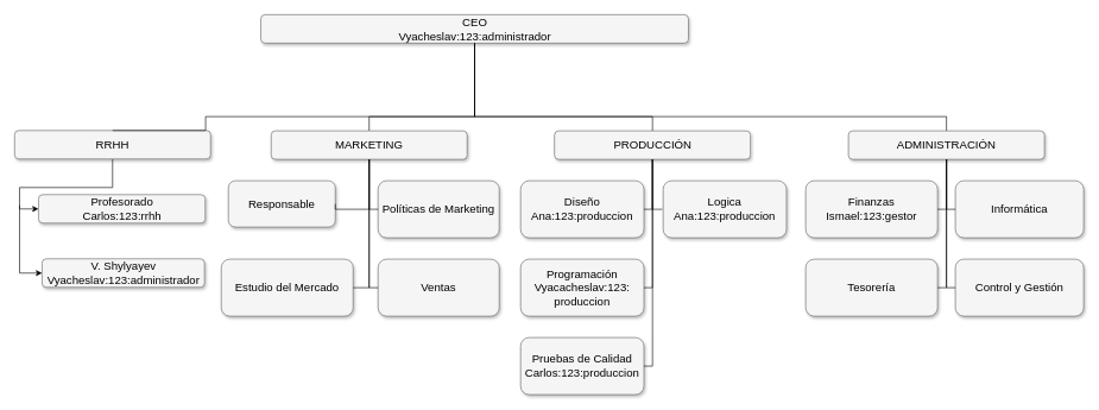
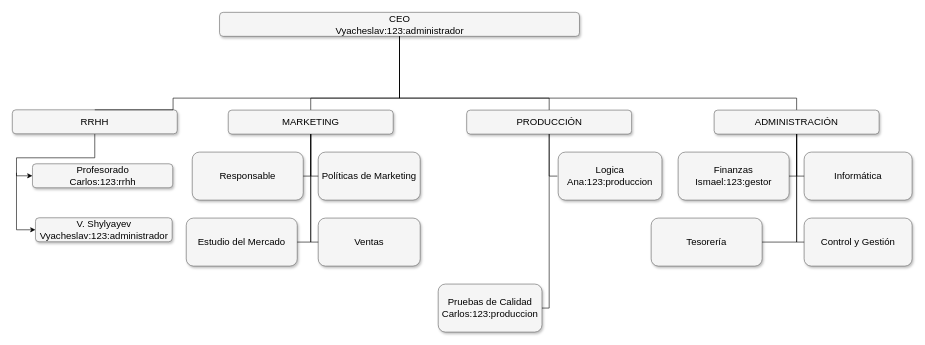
  <mxCell id="0" />
  <mxCell id="1" parent="0" />
  <mxCell id="2" style="edgeStyle=elbowEdgeStyle;rounded=0;jumpSize=1;orthogonalLoop=1;jettySize=auto;elbow=vertical;html=1;exitX=0.5;exitY=1;exitDx=0;exitDy=0;entryX=0.5;entryY=0;entryDx=0;entryDy=0;strokeColor=#000000;fillColor=#FFF;fontSize=12;fontColor=#000000;endArrow=none;endFill=0;" edge="1" parent="1" source="3" target="4"><mxGeometry relative="1" as="geometry"><Array as="points"><mxPoint x="640" y="163" /></Array></mxGeometry></mxCell>
  <mxCell id="3" value="CEO&lt;br&gt;Vyacheslav:123:administrador" style="whiteSpace=wrap;html=1;rounded=1;shadow=1;strokeWidth=1;fontSize=16;align=center;fillColor=#f5f5f5;strokeColor=#666666;" vertex="1" parent="1"><mxGeometry x="365.5" y="20" width="600" height="40" as="geometry" /></mxCell>
  <mxCell id="4" value="MARKETING" style="whiteSpace=wrap;html=1;rounded=1;shadow=1;strokeWidth=1;fontSize=16;align=center;fillColor=#f5f5f5;strokeColor=#666666;" vertex="1" parent="1"><mxGeometry x="380" y="183" width="275" height="40" as="geometry" /></mxCell>
  <mxCell id="5" value="" style="edgeStyle=orthogonalEdgeStyle;rounded=0;orthogonalLoop=1;jettySize=auto;html=1;exitX=0.5;exitY=1;exitDx=0;exitDy=0;" edge="1" parent="1" source="6" target="8"><mxGeometry relative="1" as="geometry"><Array as="points"><mxPoint x="157" y="262.5" /><mxPoint x="27" y="262.5" /><mxPoint x="27" y="292.5" /></Array></mxGeometry></mxCell>
  <mxCell id="6" value="RRHH" style="whiteSpace=wrap;html=1;rounded=1;shadow=1;strokeWidth=1;fontSize=16;align=center;fillColor=#f5f5f5;strokeColor=#666666;" vertex="1" parent="1"><mxGeometry x="20" y="182.5" width="275" height="40" as="geometry" /></mxCell>
  <mxCell id="7" value="" style="edgeStyle=orthogonalEdgeStyle;rounded=0;orthogonalLoop=1;jettySize=auto;html=1;" edge="1" parent="1" target="9"><mxGeometry relative="1" as="geometry"><mxPoint x="27" y="287.5" as="sourcePoint" /><Array as="points"><mxPoint x="27" y="382.5" /></Array></mxGeometry></mxCell>
  <mxCell id="8" value="Profesorado&lt;br&gt;Carlos:123:rrhh" style="whiteSpace=wrap;html=1;rounded=1;shadow=1;strokeWidth=1;fontSize=16;align=center;fillColor=#f5f5f5;strokeColor=#666666;" vertex="1" parent="1"><mxGeometry x="53.5" y="272.5" width="234" height="40" as="geometry" /></mxCell>
  <mxCell id="9" value="V. Shylyayev&lt;br&gt;Vyacheslav:123:administrador" style="whiteSpace=wrap;html=1;rounded=1;shadow=1;strokeWidth=1;fontSize=16;align=center;fillColor=#f5f5f5;strokeColor=#666666;" vertex="1" parent="1"><mxGeometry x="58.5" y="362.5" width="228" height="40" as="geometry" /></mxCell>
  <mxCell id="10" style="edgeStyle=elbowEdgeStyle;rounded=0;jumpSize=1;orthogonalLoop=1;jettySize=auto;elbow=vertical;html=1;exitX=0.5;exitY=0;exitDx=0;exitDy=0;entryX=0.5;entryY=1;entryDx=0;entryDy=0;endArrow=none;endFill=0;strokeColor=#000000;fillColor=#FFF;fontSize=12;fontColor=#000000;" edge="1" parent="1" source="11" target="3"><mxGeometry relative="1" as="geometry"><Array as="points"><mxPoint x="810" y="163" /></Array></mxGeometry></mxCell>
  <mxCell id="11" value="PRODUCCIÓN" style="whiteSpace=wrap;html=1;rounded=1;shadow=1;strokeWidth=1;fontSize=16;align=center;fillColor=#f5f5f5;strokeColor=#666666;" vertex="1" parent="1"><mxGeometry x="777.5" y="183" width="275" height="40" as="geometry" /></mxCell>
  <mxCell id="12" style="edgeStyle=elbowEdgeStyle;rounded=0;jumpSize=1;orthogonalLoop=1;jettySize=auto;elbow=vertical;html=1;exitX=0.5;exitY=0;exitDx=0;exitDy=0;entryX=0.5;entryY=1;entryDx=0;entryDy=0;endArrow=none;endFill=0;strokeColor=#000000;fillColor=#FFF;fontSize=12;fontColor=#000000;" edge="1" parent="1" source="13" target="3"><mxGeometry relative="1" as="geometry"><Array as="points"><mxPoint x="980" y="163" /></Array></mxGeometry></mxCell>
  <mxCell id="13" value="ADMINISTRACIÓN" style="whiteSpace=wrap;html=1;rounded=1;shadow=1;strokeWidth=1;fontSize=16;align=center;fillColor=#f5f5f5;strokeColor=#666666;" vertex="1" parent="1"><mxGeometry x="1190" y="183" width="275" height="40" as="geometry" /></mxCell>
- <mxCell id="14" value="Responsable" style="whiteSpace=wrap;html=1;rounded=1;shadow=1;strokeWidth=1;fontSize=16;align=center;fillColor=#f5f5f5;strokeColor=#666666;" vertex="1" parent="1"><mxGeometry x="320" y="253" width="150" height="65" as="geometry" /></mxCell>
+ <mxCell id="14" value="Responsable" style="whiteSpace=wrap;html=1;rounded=1;shadow=1;strokeWidth=1;fontSize=16;align=center;fillColor=#f5f5f5;strokeColor=#666666;" vertex="1" parent="1"><mxGeometry x="320" y="253" width="185" height="80" as="geometry" /></mxCell>
  <mxCell id="15" value="Políticas de Marketing" style="whiteSpace=wrap;html=1;rounded=1;shadow=1;strokeWidth=1;fontSize=16;align=center;fillColor=#f5f5f5;strokeColor=#666666;" vertex="1" parent="1"><mxGeometry x="530" y="253" width="170" height="80" as="geometry" /></mxCell>
- <mxCell id="16" value="Diseño&lt;br&gt;Ana:123:produccion" style="whiteSpace=wrap;html=1;rounded=1;shadow=1;strokeWidth=1;fontSize=16;align=center;fillColor=#f5f5f5;strokeColor=#666666;" vertex="1" parent="1"><mxGeometry x="730" y="253" width="173" height="80" as="geometry" /></mxCell>
  <mxCell id="17" value="Finanzas&lt;br&gt;Ismael:123:gestor" style="whiteSpace=wrap;html=1;rounded=1;shadow=1;strokeWidth=1;fontSize=16;align=center;fillColor=#f5f5f5;strokeColor=#666666;" vertex="1" parent="1"><mxGeometry x="1130" y="253" width="185" height="80" as="geometry" /></mxCell>
  <mxCell id="18" value="Informática" style="whiteSpace=wrap;html=1;rounded=1;shadow=1;strokeWidth=1;fontSize=16;align=center;fillColor=#f5f5f5;strokeColor=#666666;" vertex="1" parent="1"><mxGeometry x="1340" y="253" width="180" height="80" as="geometry" /></mxCell>
  <mxCell id="19" value="Estudio del Mercado" style="whiteSpace=wrap;html=1;rounded=1;shadow=1;strokeWidth=1;fontSize=16;align=center;fillColor=#f5f5f5;strokeColor=#666666;" vertex="1" parent="1"><mxGeometry x="310" y="363" width="185" height="80" as="geometry" /></mxCell>
  <mxCell id="20" value="&lt;span&gt;Ventas&lt;/span&gt;" style="whiteSpace=wrap;html=1;rounded=1;shadow=1;strokeWidth=1;fontSize=16;align=center;fillColor=#f5f5f5;strokeColor=#666666;" vertex="1" parent="1"><mxGeometry x="530" y="363" width="170" height="80" as="geometry" /></mxCell>
- <mxCell id="21" value="Programación&lt;br&gt;Vyacacheslav:123:&lt;br&gt;produccion" style="whiteSpace=wrap;html=1;rounded=1;shadow=1;strokeWidth=1;fontSize=16;align=center;fillColor=#f5f5f5;strokeColor=#666666;" vertex="1" parent="1"><mxGeometry x="730" y="363" width="173" height="80" as="geometry" /></mxCell>
- <mxCell id="22" value="&lt;span&gt;Tesorería&lt;br&gt;&lt;/span&gt;" style="whiteSpace=wrap;html=1;rounded=1;shadow=1;strokeWidth=1;fontSize=16;align=center;fillColor=#f5f5f5;strokeColor=#666666;" vertex="1" parent="1"><mxGeometry x="1130" y="363" width="185" height="80" as="geometry" /></mxCell>
+ <mxCell id="22" value="&lt;span&gt;Tesorería&lt;br&gt;&lt;/span&gt;" style="whiteSpace=wrap;html=1;rounded=1;shadow=1;strokeWidth=1;fontSize=16;align=center;fillColor=#f5f5f5;strokeColor=#666666;" vertex="1" parent="1"><mxGeometry x="1085" y="363" width="185" height="80" as="geometry" /></mxCell>
  <mxCell id="23" value="&lt;span&gt;Control y Gestión&lt;/span&gt;" style="whiteSpace=wrap;html=1;rounded=1;shadow=1;strokeWidth=1;fontSize=16;align=center;fillColor=#f5f5f5;strokeColor=#666666;" vertex="1" parent="1"><mxGeometry x="1340" y="363" width="180" height="80" as="geometry" /></mxCell>
  <mxCell id="24" value="Pruebas de Calidad&lt;br&gt;Carlos:123:produccion" style="whiteSpace=wrap;html=1;rounded=1;shadow=1;strokeWidth=1;fontSize=16;align=center;fillColor=#f5f5f5;strokeColor=#666666;" vertex="1" parent="1"><mxGeometry x="730" y="473" width="173" height="80" as="geometry" /></mxCell>
  <mxCell id="25" style="edgeStyle=orthogonalEdgeStyle;html=1;startSize=6;endFill=0;endSize=6;strokeWidth=1;fontSize=16;rounded=0;endArrow=none;exitX=0.5;exitY=1;exitDx=0;exitDy=0;entryX=0.5;entryY=0;entryDx=0;entryDy=0;" edge="1" parent="1" source="3" target="6"><mxGeometry relative="1" as="geometry"><Array as="points"><mxPoint x="665" y="163" /><mxPoint x="288" y="163" /></Array><mxPoint x="665.324" y="149.471" as="sourcePoint" /></mxGeometry></mxCell>
  <mxCell id="26" style="edgeStyle=orthogonalEdgeStyle;html=1;startSize=6;endFill=0;endSize=6;strokeWidth=1;fontSize=16;rounded=0;endArrow=none;entryX=1;entryY=0.5;" edge="1" parent="1" source="4" target="14"><mxGeometry relative="1" as="geometry"><Array as="points"><mxPoint x="517" y="293" /></Array></mxGeometry></mxCell>
  <mxCell id="27" style="edgeStyle=orthogonalEdgeStyle;html=1;startSize=6;endFill=0;endSize=6;strokeWidth=1;fontSize=16;rounded=0;endArrow=none;entryX=1;entryY=0.5;" edge="1" parent="1" source="4" target="19"><mxGeometry relative="1" as="geometry"><Array as="points"><mxPoint x="518" y="403" /></Array></mxGeometry></mxCell>
  <mxCell id="28" style="edgeStyle=orthogonalEdgeStyle;html=1;startSize=6;endFill=0;endSize=6;strokeWidth=1;fontSize=16;rounded=0;endArrow=none;entryX=0;entryY=0.5;" edge="1" parent="1" source="4" target="15"><mxGeometry relative="1" as="geometry"><Array as="points"><mxPoint x="517" y="293" /></Array></mxGeometry></mxCell>
  <mxCell id="29" style="edgeStyle=orthogonalEdgeStyle;html=1;startSize=6;endFill=0;endSize=6;strokeWidth=1;fontSize=16;rounded=0;endArrow=none;entryX=0;entryY=0.5;" edge="1" parent="1" source="4" target="20"><mxGeometry relative="1" as="geometry"><Array as="points"><mxPoint x="517" y="403" /></Array></mxGeometry></mxCell>
- <mxCell id="30" style="edgeStyle=orthogonalEdgeStyle;html=1;startSize=6;endFill=0;endSize=6;strokeWidth=1;fontSize=16;rounded=0;endArrow=none;entryX=1;entryY=0.5;" edge="1" parent="1" source="11" target="16"><mxGeometry relative="1" as="geometry"><Array as="points"><mxPoint x="915.5" y="293" /></Array></mxGeometry></mxCell>
  <mxCell id="31" style="edgeStyle=orthogonalEdgeStyle;html=1;startSize=6;endFill=0;endSize=6;strokeWidth=1;fontSize=16;rounded=0;endArrow=none;entryX=0;entryY=0.5;" edge="1" parent="1" source="11"><mxGeometry relative="1" as="geometry"><Array as="points"><mxPoint x="915.5" y="293" /></Array><mxPoint x="928.714" y="293" as="targetPoint" /></mxGeometry></mxCell>
- <mxCell id="32" style="edgeStyle=orthogonalEdgeStyle;html=1;startSize=6;endFill=0;endSize=6;strokeWidth=1;fontSize=16;rounded=0;endArrow=none;entryX=1;entryY=0.5;" edge="1" parent="1" source="11" target="21"><mxGeometry relative="1" as="geometry"><Array as="points"><mxPoint x="915.5" y="403" /></Array></mxGeometry></mxCell>
  <mxCell id="33" style="edgeStyle=orthogonalEdgeStyle;html=1;startSize=6;endFill=0;endSize=6;strokeWidth=1;fontSize=16;rounded=0;endArrow=none;entryX=1;entryY=0.5;" edge="1" parent="1" source="11" target="24"><mxGeometry relative="1" as="geometry"><Array as="points"><mxPoint x="915.5" y="513" /></Array></mxGeometry></mxCell>
  <mxCell id="34" style="edgeStyle=orthogonalEdgeStyle;html=1;startSize=6;endFill=0;endSize=6;strokeWidth=1;fontSize=16;rounded=0;endArrow=none;entryX=1;entryY=0.5;" edge="1" parent="1" source="13" target="17"><mxGeometry relative="1" as="geometry"><Array as="points"><mxPoint x="1328" y="293" /></Array></mxGeometry></mxCell>
  <mxCell id="35" style="edgeStyle=orthogonalEdgeStyle;html=1;startSize=6;endFill=0;endSize=6;strokeWidth=1;fontSize=16;rounded=0;endArrow=none;entryX=1;entryY=0.5;" edge="1" parent="1" source="13" target="22"><mxGeometry relative="1" as="geometry"><Array as="points"><mxPoint x="1328" y="403" /></Array></mxGeometry></mxCell>
  <mxCell id="36" style="edgeStyle=orthogonalEdgeStyle;html=1;startSize=6;endFill=0;endSize=6;strokeWidth=1;fontSize=16;rounded=0;endArrow=none;entryX=0;entryY=0.5;" edge="1" parent="1" source="13" target="18"><mxGeometry relative="1" as="geometry"><Array as="points"><mxPoint x="1328" y="293" /></Array></mxGeometry></mxCell>
  <mxCell id="37" style="edgeStyle=orthogonalEdgeStyle;html=1;startSize=6;endFill=0;endSize=6;strokeWidth=1;fontSize=16;rounded=0;endArrow=none;entryX=0;entryY=0.5;" edge="1" parent="1" source="13" target="23"><mxGeometry relative="1" as="geometry"><Array as="points"><mxPoint x="1328" y="403" /></Array></mxGeometry></mxCell>
  <mxCell id="38" value="Logica&lt;br&gt;Ana:123:produccion" style="whiteSpace=wrap;html=1;rounded=1;shadow=1;strokeWidth=1;fontSize=16;align=center;fillColor=#f5f5f5;strokeColor=#666666;" vertex="1" parent="1"><mxGeometry x="930" y="253" width="173" height="80" as="geometry" /></mxCell>
